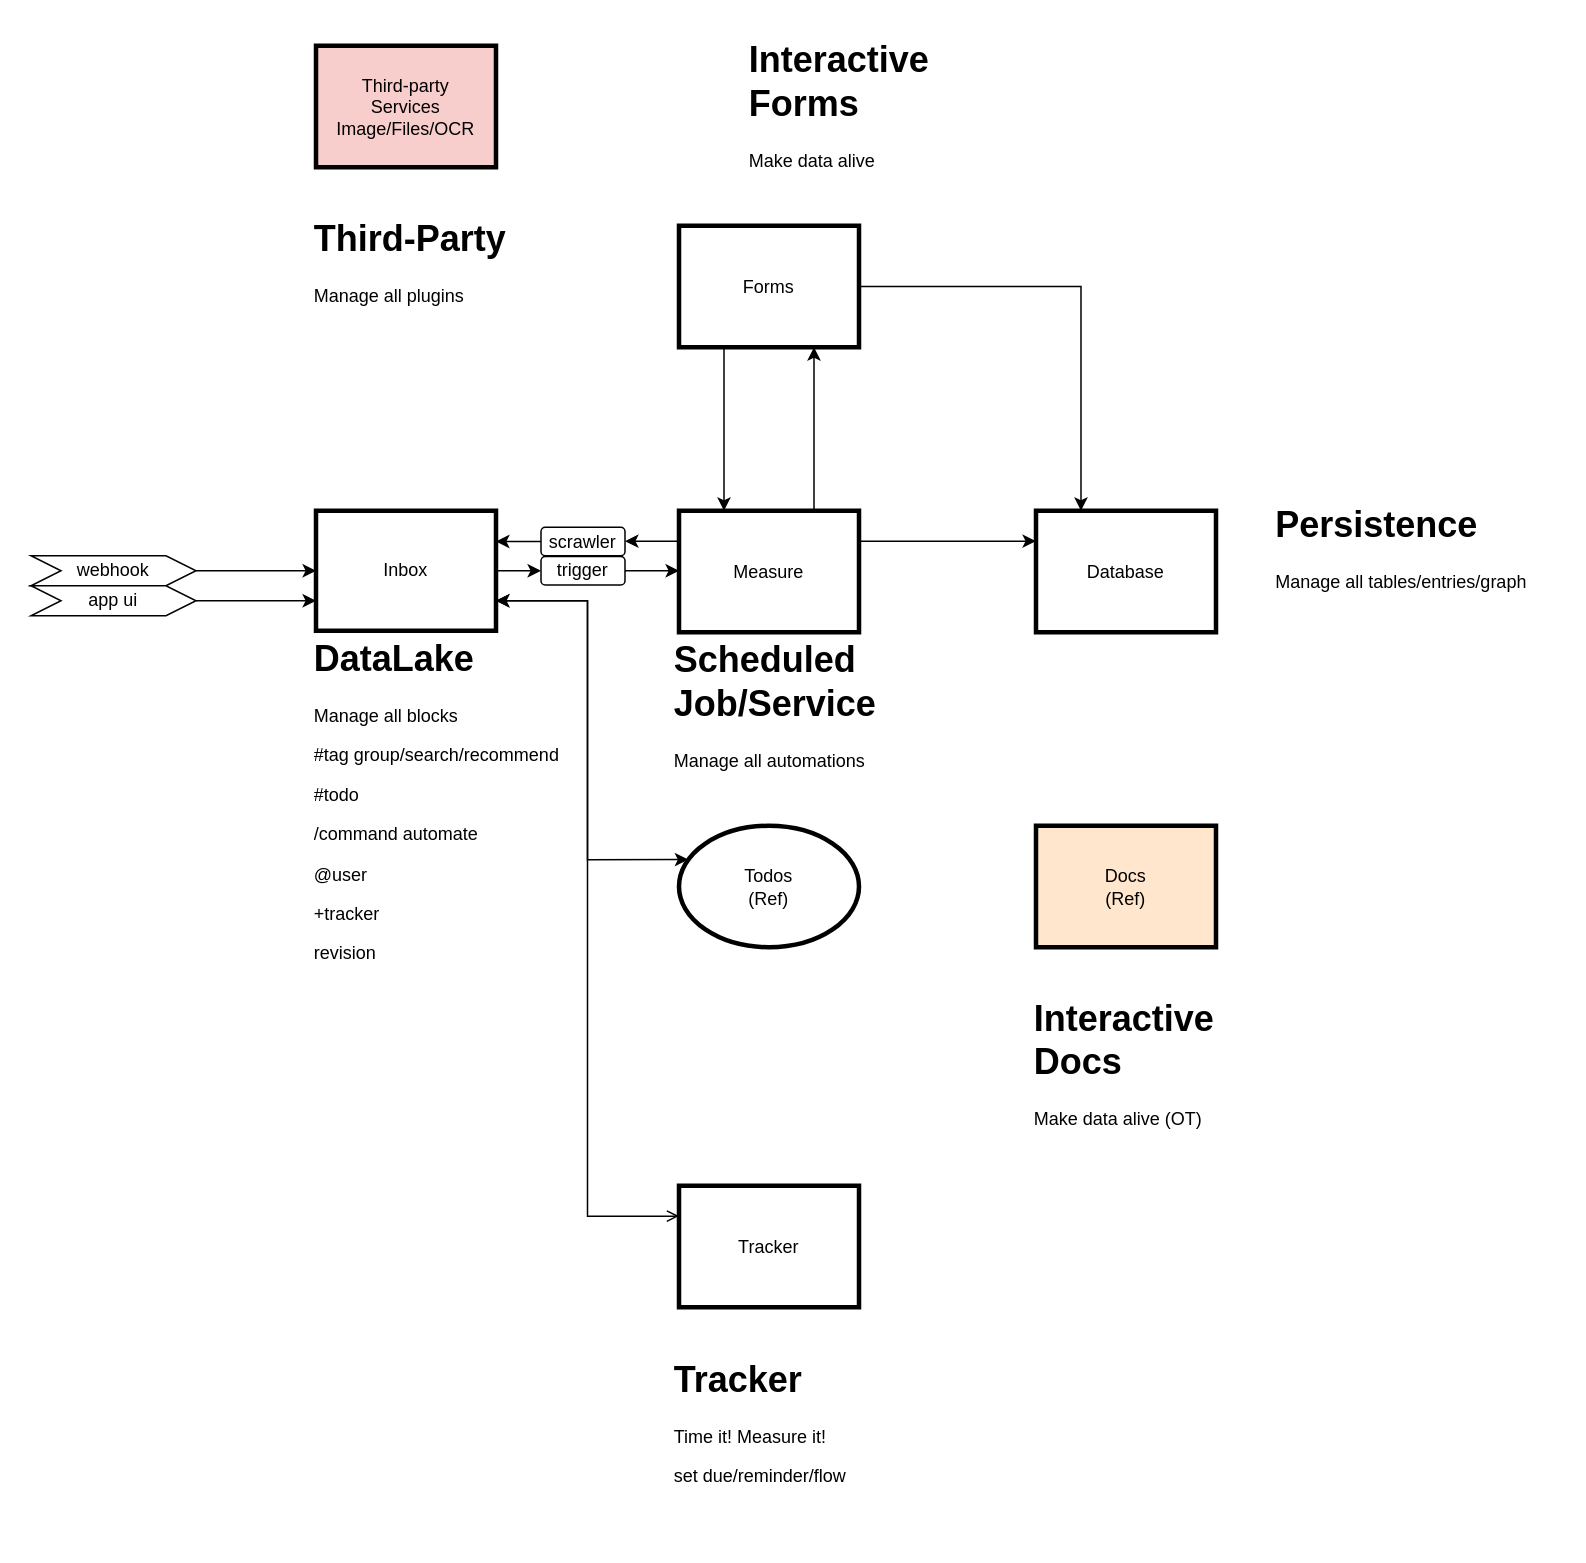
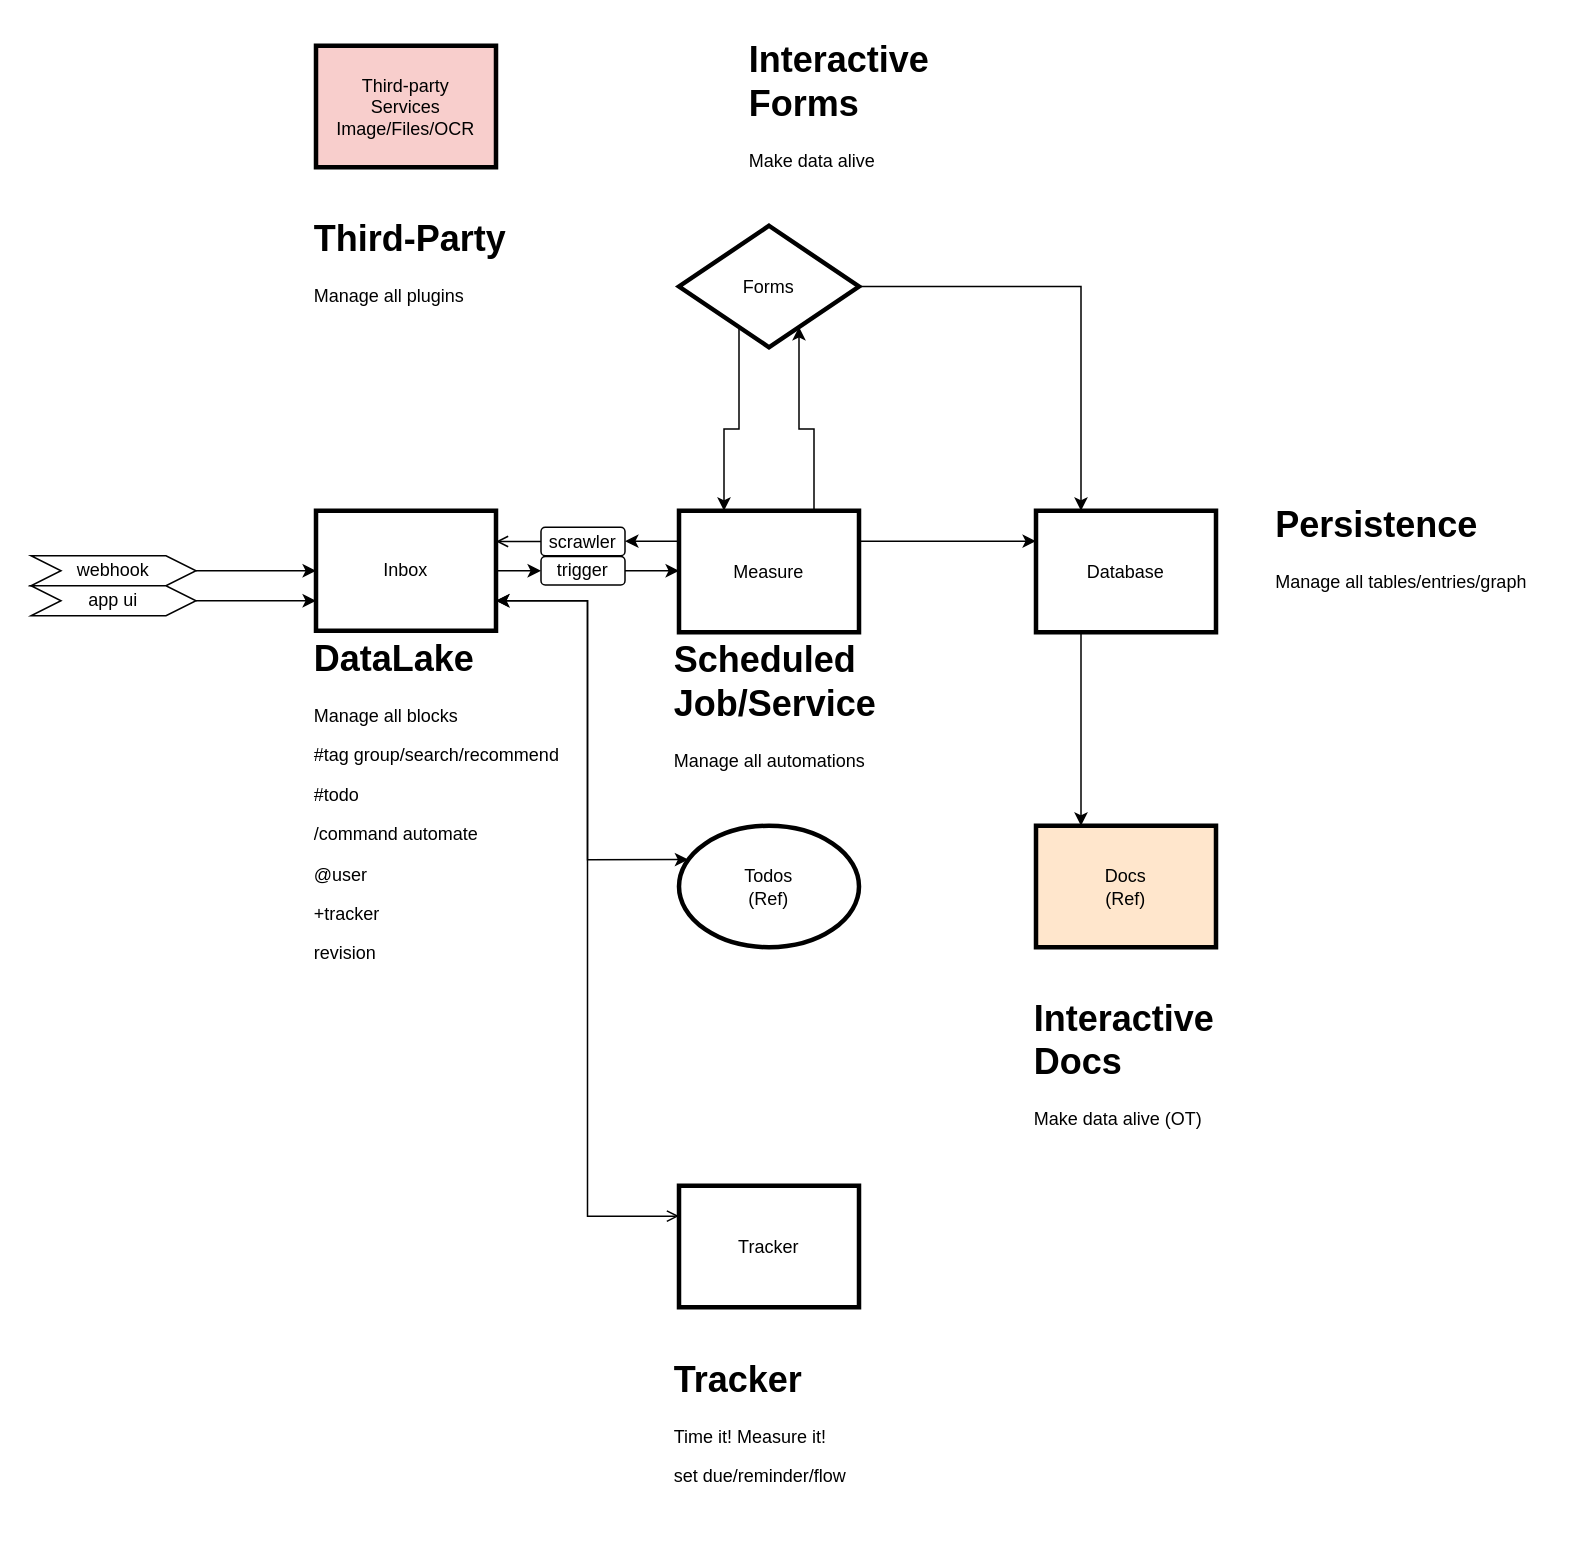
  <mxCell id="0" />
  <mxCell id="1" parent="0" />
  <mxCell id="2" style="edgeStyle=orthogonalEdgeStyle;rounded=0;orthogonalLoop=1;jettySize=auto;html=1;exitX=1;exitY=0.5;exitDx=0;exitDy=0;" edge="1" parent="1" source="4" target="17"><mxGeometry relative="1" as="geometry" /></mxCell>
  <mxCell id="3" style="edgeStyle=orthogonalEdgeStyle;rounded=0;orthogonalLoop=1;jettySize=auto;html=1;exitX=1;exitY=0.75;exitDx=0;exitDy=0;entryX=0;entryY=0.25;entryDx=0;entryDy=0;startArrow=classic;startFill=1;endArrow=open;" edge="1" parent="1" source="4" target="30"><mxGeometry relative="1" as="geometry" /></mxCell>
  <mxCell id="4" value="Inbox" style="rounded=0;whiteSpace=wrap;html=1;strokeWidth=3;" vertex="1" parent="1"><mxGeometry x="210" y="340" width="120" height="80" as="geometry" /></mxCell>
  <mxCell id="5" value="&lt;h1&gt;DataLake&lt;/h1&gt;&lt;p&gt;Manage all blocks&lt;/p&gt;&lt;p&gt;#tag group/search/recommend&lt;/p&gt;&lt;p&gt;#todo&lt;/p&gt;&lt;p&gt;/command automate&lt;/p&gt;&lt;p&gt;@user&lt;/p&gt;&lt;p&gt;+tracker&lt;/p&gt;&lt;p&gt;revision&lt;/p&gt;" style="text;html=1;strokeColor=none;fillColor=none;spacing=5;spacingTop=-20;whiteSpace=wrap;overflow=hidden;rounded=0;" vertex="1" parent="1"><mxGeometry x="204" y="419" width="190" height="251" as="geometry" /></mxCell>
  <mxCell id="6" style="edgeStyle=orthogonalEdgeStyle;rounded=0;orthogonalLoop=1;jettySize=auto;html=1;exitX=1;exitY=0.5;exitDx=0;exitDy=0;" edge="1" parent="1" source="7" target="4"><mxGeometry relative="1" as="geometry" /></mxCell>
  <mxCell id="7" value="webhook" style="shape=step;perimeter=stepPerimeter;whiteSpace=wrap;html=1;fixedSize=1;rounded=0;strokeWidth=1;" vertex="1" parent="1"><mxGeometry x="20" y="370" width="110" height="20" as="geometry" /></mxCell>
  <mxCell id="8" style="edgeStyle=orthogonalEdgeStyle;rounded=0;orthogonalLoop=1;jettySize=auto;html=1;exitX=1;exitY=0.5;exitDx=0;exitDy=0;entryX=0;entryY=0.75;entryDx=0;entryDy=0;" edge="1" parent="1" source="9" target="4"><mxGeometry relative="1" as="geometry" /></mxCell>
  <mxCell id="9" value="app ui" style="shape=step;perimeter=stepPerimeter;whiteSpace=wrap;html=1;fixedSize=1;rounded=0;strokeWidth=1;" vertex="1" parent="1"><mxGeometry x="20" y="390" width="110" height="20" as="geometry" /></mxCell>
  <mxCell id="10" style="edgeStyle=orthogonalEdgeStyle;rounded=0;orthogonalLoop=1;jettySize=auto;html=1;exitX=0;exitY=0.25;exitDx=0;exitDy=0;entryX=1;entryY=0.5;entryDx=0;entryDy=0;" edge="1" parent="1" source="13" target="15"><mxGeometry relative="1" as="geometry" /></mxCell>
  <mxCell id="11" style="edgeStyle=orthogonalEdgeStyle;rounded=0;orthogonalLoop=1;jettySize=auto;html=1;exitX=1;exitY=0.25;exitDx=0;exitDy=0;entryX=0;entryY=0.25;entryDx=0;entryDy=0;" edge="1" parent="1" source="13" target="19"><mxGeometry relative="1" as="geometry" /></mxCell>
  <mxCell id="12" style="edgeStyle=orthogonalEdgeStyle;rounded=0;orthogonalLoop=1;jettySize=auto;html=1;exitX=0.75;exitY=0;exitDx=0;exitDy=0;entryX=0.75;entryY=1;entryDx=0;entryDy=0;" edge="1" parent="1" source="13" target="25"><mxGeometry relative="1" as="geometry" /></mxCell>
  <mxCell id="13" value="Measure" style="rounded=0;whiteSpace=wrap;html=1;strokeWidth=3;" vertex="1" parent="1"><mxGeometry x="452" y="340" width="120" height="81" as="geometry" /></mxCell>
- <mxCell id="14" style="edgeStyle=orthogonalEdgeStyle;rounded=0;orthogonalLoop=1;jettySize=auto;html=1;exitX=0;exitY=0.5;exitDx=0;exitDy=0;entryX=1;entryY=0.25;entryDx=0;entryDy=0;" edge="1" parent="1" source="15" target="4"><mxGeometry relative="1" as="geometry" /></mxCell>
+ <mxCell id="14" style="edgeStyle=orthogonalEdgeStyle;rounded=0;orthogonalLoop=1;jettySize=auto;html=1;exitX=0;exitY=0.5;exitDx=0;exitDy=0;entryX=1;entryY=0.25;entryDx=0;entryDy=0;endArrow=open;" edge="1" parent="1" source="15" target="4"><mxGeometry relative="1" as="geometry" /></mxCell>
  <mxCell id="15" value="scrawler" style="rounded=1;whiteSpace=wrap;html=1;strokeWidth=1;" vertex="1" parent="1"><mxGeometry x="360" y="351" width="56" height="19" as="geometry" /></mxCell>
  <mxCell id="16" style="edgeStyle=orthogonalEdgeStyle;rounded=0;orthogonalLoop=1;jettySize=auto;html=1;exitX=1;exitY=0.5;exitDx=0;exitDy=0;entryX=0;entryY=0.5;entryDx=0;entryDy=0;" edge="1" parent="1" source="17" target="13"><mxGeometry relative="1" as="geometry" /></mxCell>
  <mxCell id="17" value="trigger" style="rounded=1;whiteSpace=wrap;html=1;strokeWidth=1;" vertex="1" parent="1"><mxGeometry x="360" y="370.5" width="56" height="19" as="geometry" /></mxCell>
+ <mxCell id="18" style="edgeStyle=orthogonalEdgeStyle;rounded=0;orthogonalLoop=1;jettySize=auto;html=1;exitX=0.25;exitY=1;exitDx=0;exitDy=0;entryX=0.25;entryY=0;entryDx=0;entryDy=0;" edge="1" parent="1" source="19" target="21"><mxGeometry relative="1" as="geometry" /></mxCell>
  <mxCell id="19" value="Database" style="rounded=0;whiteSpace=wrap;html=1;strokeWidth=3;" vertex="1" parent="1"><mxGeometry x="690" y="340" width="120" height="81" as="geometry" /></mxCell>
  <mxCell id="20" value="&lt;h1&gt;Scheduled Job/Service&lt;/h1&gt;&lt;p&gt;Manage all automations&lt;/p&gt;" style="text;html=1;strokeColor=none;fillColor=none;spacing=5;spacingTop=-20;whiteSpace=wrap;overflow=hidden;rounded=0;" vertex="1" parent="1"><mxGeometry x="444" y="420" width="190" height="120" as="geometry" /></mxCell>
  <mxCell id="21" value="Docs&lt;br&gt;(Ref)" style="rounded=0;whiteSpace=wrap;html=1;strokeWidth=3;fillColor=#ffe6cc;" vertex="1" parent="1"><mxGeometry x="690" y="550" width="120" height="81" as="geometry" /></mxCell>
  <mxCell id="22" value="&lt;h1&gt;Interactive Docs&lt;/h1&gt;&lt;p&gt;Make data alive (OT)&lt;/p&gt;" style="text;html=1;strokeColor=none;fillColor=none;spacing=5;spacingTop=-20;whiteSpace=wrap;overflow=hidden;rounded=0;" vertex="1" parent="1"><mxGeometry x="684" y="659" width="190" height="120" as="geometry" /></mxCell>
  <mxCell id="23" style="edgeStyle=orthogonalEdgeStyle;rounded=0;orthogonalLoop=1;jettySize=auto;html=1;exitX=0.25;exitY=1;exitDx=0;exitDy=0;entryX=0.25;entryY=0;entryDx=0;entryDy=0;" edge="1" parent="1" source="25" target="13"><mxGeometry relative="1" as="geometry" /></mxCell>
  <mxCell id="24" style="edgeStyle=orthogonalEdgeStyle;rounded=0;orthogonalLoop=1;jettySize=auto;html=1;exitX=1;exitY=0.5;exitDx=0;exitDy=0;entryX=0.25;entryY=0;entryDx=0;entryDy=0;" edge="1" parent="1" source="25" target="19"><mxGeometry relative="1" as="geometry" /></mxCell>
- <mxCell id="25" value="Forms" style="rounded=0;whiteSpace=wrap;html=1;strokeWidth=3;" vertex="1" parent="1"><mxGeometry x="452" y="150" width="120" height="81" as="geometry" /></mxCell>
+ <mxCell id="25" value="Forms" style="rhombus;whiteSpace=wrap;html=1;strokeWidth=3;" vertex="1" parent="1"><mxGeometry x="452" y="150" width="120" height="81" as="geometry" /></mxCell>
  <mxCell id="26" value="&lt;h1&gt;Interactive Forms&lt;/h1&gt;&lt;p&gt;Make data alive&lt;/p&gt;" style="text;html=1;strokeColor=none;fillColor=none;spacing=5;spacingTop=-20;whiteSpace=wrap;overflow=hidden;rounded=0;" vertex="1" parent="1"><mxGeometry x="494" y="20" width="190" height="120" as="geometry" /></mxCell>
  <mxCell id="27" value="&lt;h1&gt;Persistence&lt;/h1&gt;&lt;p&gt;Manage all tables/entries/graph&lt;/p&gt;" style="text;html=1;strokeColor=none;fillColor=none;spacing=5;spacingTop=-20;whiteSpace=wrap;overflow=hidden;rounded=0;" vertex="1" parent="1"><mxGeometry x="845" y="330" width="190" height="120" as="geometry" /></mxCell>
  <mxCell id="28" value="Third-party&lt;br&gt;Services&lt;br&gt;Image/Files/OCR" style="rounded=0;whiteSpace=wrap;html=1;strokeWidth=3;fillColor=#f8cecc;" vertex="1" parent="1"><mxGeometry x="210" y="30" width="120" height="81" as="geometry" /></mxCell>
  <mxCell id="29" value="&lt;h1&gt;Third-Party&lt;/h1&gt;&lt;p&gt;Manage all plugins&lt;/p&gt;" style="text;html=1;strokeColor=none;fillColor=none;spacing=5;spacingTop=-20;whiteSpace=wrap;overflow=hidden;rounded=0;" vertex="1" parent="1"><mxGeometry x="204" y="139" width="190" height="120" as="geometry" /></mxCell>
  <mxCell id="30" value="Tracker" style="rounded=0;whiteSpace=wrap;html=1;strokeWidth=3;" vertex="1" parent="1"><mxGeometry x="452" y="790" width="120" height="81" as="geometry" /></mxCell>
  <mxCell id="31" value="&lt;h1&gt;Tracker&lt;/h1&gt;&lt;p&gt;Time it! Measure it!&lt;/p&gt;&lt;p&gt;set due/reminder/flow&lt;/p&gt;" style="text;html=1;strokeColor=none;fillColor=none;spacing=5;spacingTop=-20;whiteSpace=wrap;overflow=hidden;rounded=0;" vertex="1" parent="1"><mxGeometry x="444" y="900" width="190" height="120" as="geometry" /></mxCell>
  <mxCell id="32" style="edgeStyle=orthogonalEdgeStyle;rounded=0;orthogonalLoop=1;jettySize=auto;html=1;exitX=0;exitY=0.25;exitDx=0;exitDy=0;entryX=1;entryY=0.75;entryDx=0;entryDy=0;startArrow=classic;startFill=1;" edge="1" parent="1" source="33" target="4"><mxGeometry relative="1" as="geometry" /></mxCell>
  <mxCell id="33" value="Todos&lt;br&gt;(Ref)" style="ellipse;whiteSpace=wrap;html=1;strokeWidth=3;" vertex="1" parent="1"><mxGeometry x="452" y="550" width="120" height="81" as="geometry" /></mxCell>
